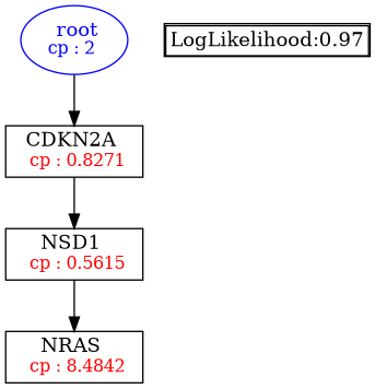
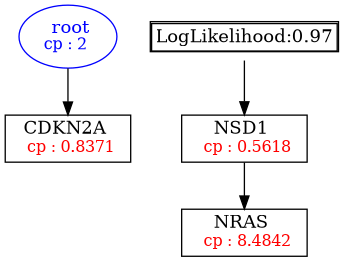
  digraph {
    fontsize=10
    node [shape=box]
    n1 [color=Blue label=<<font color='Blue'> root</font><br/><font color='Blue' POINT-SIZE='12'>cp : 2 </font>> shape=oval]
-   n2 [label=<CDKN2A <br/> <font color='Red' POINT-SIZE='12'> cp : 0.8271 </font>>]
-   n3 [label=<NSD1 <br/> <font color='Red' POINT-SIZE='12'> cp : 0.5615 </font>>]
+   n2 [label=<CDKN2A <br/> <font color='Red' POINT-SIZE='12'> cp : 0.8371 </font>>]
+   n3 [label=<NSD1 <br/> <font color='Red' POINT-SIZE='12'> cp : 0.5618 </font>>]
    n4 [label=<NRAS <br/> <font color='Red' POINT-SIZE='12'> cp : 8.4842 </font>>]
    n5 [label=<<TABLE BORDER="1" CELLBORDER="1" CELLSPACING="0" >     <TR><TD ALIGN="LEFT">LogLikelihood:0.97</TD></TR>     </TABLE>> shape=plaintext]
    n1 -> n2
-   n2 -> n3
+   n5 -> n3
    n3 -> n4
  }
